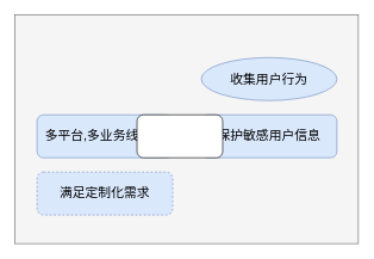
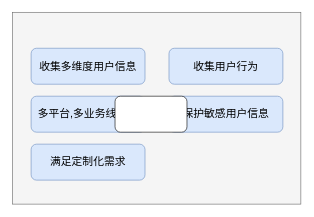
  <mxCell id="0" />
  <mxCell id="1" parent="0" />
  <mxCell id="2" value="" style="rounded=0;whiteSpace=wrap;html=1;fillColor=#f5f5f5;fontColor=#333333;strokeColor=#666666;" vertex="1" parent="1"><mxGeometry x="20" y="20" width="481" height="320" as="geometry" /></mxCell>
- <mxCell id="4" value="收集用户行为" style="ellipse;whiteSpace=wrap;html=1;fontSize=18;fillColor=#dae8fc;strokeColor=#6c8ebf;" vertex="1" parent="1"><mxGeometry x="281" y="80" width="190" height="60" as="geometry" /></mxCell>
+ <mxCell id="3" value="收集多维度用户信息" style="rounded=1;whiteSpace=wrap;html=1;fontSize=18;fillColor=#dae8fc;strokeColor=#6c8ebf;" vertex="1" parent="1"><mxGeometry x="51" y="80" width="190" height="60" as="geometry" /></mxCell>
+ <mxCell id="4" value="收集用户行为" style="rounded=1;whiteSpace=wrap;html=1;fontSize=18;fillColor=#dae8fc;strokeColor=#6c8ebf;" vertex="1" parent="1"><mxGeometry x="281" y="80" width="190" height="60" as="geometry" /></mxCell>
  <mxCell id="5" value="多平台,多业务线收集" style="rounded=1;whiteSpace=wrap;html=1;fontSize=18;fillColor=#dae8fc;strokeColor=#6c8ebf;" vertex="1" parent="1"><mxGeometry x="51" y="160" width="190" height="60" as="geometry" /></mxCell>
  <mxCell id="6" value="保护敏感用户信息" style="rounded=1;whiteSpace=wrap;html=1;fontSize=18;fillColor=#dae8fc;strokeColor=#6c8ebf;" vertex="1" parent="1"><mxGeometry x="281" y="160" width="190" height="60" as="geometry" /></mxCell>
- <mxCell id="7" value="满足定制化需求" style="rounded=1;whiteSpace=wrap;html=1;fontSize=18;fillColor=#dae8fc;strokeColor=#6c8ebf;dashed=1;" vertex="1" parent="1"><mxGeometry x="51" y="240" width="190" height="60" as="geometry" /></mxCell>
+ <mxCell id="7" value="满足定制化需求" style="rounded=1;whiteSpace=wrap;html=1;fontSize=18;fillColor=#dae8fc;strokeColor=#6c8ebf;" vertex="1" parent="1"><mxGeometry x="51" y="240" width="190" height="60" as="geometry" /></mxCell>
  <mxCell id="8" value="" style="rounded=1;whiteSpace=wrap;html=1;fontSize=18;" vertex="1" parent="1"><mxGeometry x="191" y="160" width="120" height="60" as="geometry" /></mxCell>
